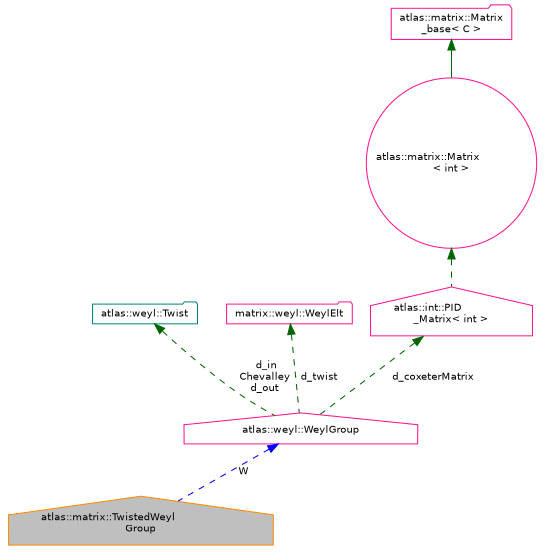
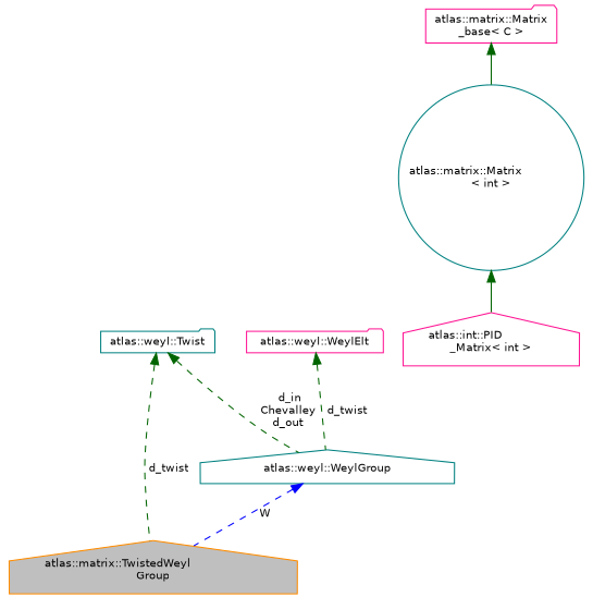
  digraph {
    node [color=deeppink fillcolor=white fontname=Helvetica fontsize=10 shape=house style=filled]
    edge [color=darkgreen dir=back fontname=Helvetica fontsize=10 labelfontname=Helvetica labelfontsize=10 style=dashed]
    n1 [color=darkorange fillcolor=grey75 fontcolor=black height=0.2 label="atlas::matrix::TwistedWeyl\lGroup" width=0.4]
    n2 [color=teal height=0.2 label="atlas::weyl::Twist" shape=folder width=0.4]
-   n3 [height=0.2 label="atlas::weyl::WeylGroup" width=0.4]
-   n4 [height=0.2 label="matrix::weyl::WeylElt" shape=folder width=0.4]
+   n3 [color=teal height=0.2 label="atlas::weyl::WeylGroup" width=0.4]
+   n4 [height=0.2 label="atlas::weyl::WeylElt" shape=folder width=0.4]
    n5 [height=0.2 label="atlas::int::PID\l_Matrix\< int \>" width=0.4]
-   n6 [height=0.2 label="atlas::matrix::Matrix\l\< int \>" shape=circle width=0.4]
+   n6 [color=teal height=0.2 label="atlas::matrix::Matrix\l\< int \>" shape=circle width=0.4]
    n7 [height=0.2 label="atlas::matrix::Matrix\l_base\< C \>" shape=folder width=0.4]
+   n2 -> n1 [label=" d_twist"]
    n2 -> n3 [label=" d_in\nChevalley\nd_out"]
    n3 -> n1 [color=blue label=" W"]
    n4 -> n3 [label=" d_twist"]
-   n5 -> n3 [label=" d_coxeterMatrix"]
-   n6 -> n5
+   n6 -> n5 [style=solid]
    n7 -> n6 [style=solid]
  }
